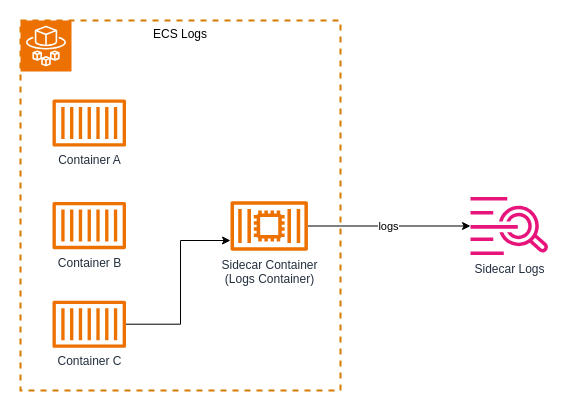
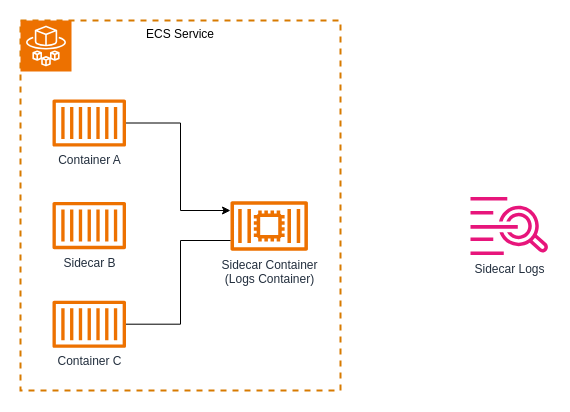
  <mxCell id="0" />
  <mxCell id="1" parent="0" />
- <mxCell id="2" value="ECS Logs" style="rounded=0;whiteSpace=wrap;html=1;fillColor=none;dashed=1;strokeWidth=2;strokeColor=#d77a00;labelPosition=center;verticalLabelPosition=middle;align=center;verticalAlign=top;" vertex="1" parent="1"><mxGeometry x="20" y="20" width="320" height="370" as="geometry" /></mxCell>
- <mxCell id="3" value="logs" style="edgeStyle=orthogonalEdgeStyle;rounded=0;orthogonalLoop=1;jettySize=auto;html=1;" edge="1" parent="1" source="4" target="6"><mxGeometry relative="1" as="geometry" /></mxCell>
+ <mxCell id="2" value="ECS Service" style="rounded=0;whiteSpace=wrap;html=1;fillColor=none;dashed=1;strokeWidth=2;strokeColor=#d77a00;labelPosition=center;verticalLabelPosition=middle;align=center;verticalAlign=top;" vertex="1" parent="1"><mxGeometry x="20" y="20" width="320" height="370" as="geometry" /></mxCell>
  <mxCell id="4" value="Sidecar Container&lt;br&gt;(Logs Container)" style="sketch=0;outlineConnect=0;fontColor=#232F3E;gradientColor=none;fillColor=#ED7100;strokeColor=none;dashed=0;verticalLabelPosition=bottom;verticalAlign=top;align=center;html=1;fontSize=12;fontStyle=0;aspect=fixed;pointerEvents=1;shape=mxgraph.aws4.container_2;labelPosition=center;spacingLeft=0;" vertex="1" parent="1"><mxGeometry x="230" y="200.5" width="77.42" height="50" as="geometry" /></mxCell>
  <mxCell id="5" value="" style="sketch=0;points=[[0,0,0],[0.25,0,0],[0.5,0,0],[0.75,0,0],[1,0,0],[0,1,0],[0.25,1,0],[0.5,1,0],[0.75,1,0],[1,1,0],[0,0.25,0],[0,0.5,0],[0,0.75,0],[1,0.25,0],[1,0.5,0],[1,0.75,0]];outlineConnect=0;fontColor=#232F3E;fillColor=#ED7100;strokeColor=#ffffff;dashed=0;verticalLabelPosition=bottom;verticalAlign=top;align=center;html=1;fontSize=12;fontStyle=0;aspect=fixed;shape=mxgraph.aws4.resourceIcon;resIcon=mxgraph.aws4.fargate;" vertex="1" parent="1"><mxGeometry x="20" y="20" width="51" height="51" as="geometry" /></mxCell>
  <mxCell id="6" value="Sidecar Logs" style="sketch=0;outlineConnect=0;fontColor=#232F3E;gradientColor=none;fillColor=#E7157B;strokeColor=none;dashed=0;verticalLabelPosition=bottom;verticalAlign=top;align=center;html=1;fontSize=12;fontStyle=0;aspect=fixed;pointerEvents=1;shape=mxgraph.aws4.cloudwatch_logs;" vertex="1" parent="1"><mxGeometry x="470" y="196.5" width="78" height="58" as="geometry" /></mxCell>
- <mxCell id="7" value="Container B" style="sketch=0;outlineConnect=0;fontColor=#232F3E;gradientColor=none;fillColor=#ED7100;strokeColor=none;dashed=0;verticalLabelPosition=bottom;verticalAlign=top;align=center;html=1;fontSize=12;fontStyle=0;aspect=fixed;pointerEvents=1;shape=mxgraph.aws4.container_1;" vertex="1" parent="1"><mxGeometry x="52" y="201.31" width="73.49" height="47.46" as="geometry" /></mxCell>
- <mxCell id="8" style="edgeStyle=orthogonalEdgeStyle;rounded=0;orthogonalLoop=1;jettySize=auto;html=1;" edge="1" parent="1" source="9" target="4"><mxGeometry relative="1" as="geometry"><Array as="points"><mxPoint x="180" y="324" /><mxPoint x="180" y="240" /></Array></mxGeometry></mxCell>
+ <mxCell id="7" value="Sidecar B" style="sketch=0;outlineConnect=0;fontColor=#232F3E;gradientColor=none;fillColor=#ED7100;strokeColor=none;dashed=0;verticalLabelPosition=bottom;verticalAlign=top;align=center;html=1;fontSize=12;fontStyle=0;aspect=fixed;pointerEvents=1;shape=mxgraph.aws4.container_1;" vertex="1" parent="1"><mxGeometry x="52" y="201.31" width="73.49" height="47.46" as="geometry" /></mxCell>
+ <mxCell id="8" style="edgeStyle=orthogonalEdgeStyle;rounded=0;orthogonalLoop=1;jettySize=auto;html=1;endArrow=none;" edge="1" parent="1" source="9" target="4"><mxGeometry relative="1" as="geometry"><Array as="points"><mxPoint x="180" y="324" /><mxPoint x="180" y="240" /></Array></mxGeometry></mxCell>
  <mxCell id="9" value="Container C" style="sketch=0;outlineConnect=0;fontColor=#232F3E;gradientColor=none;fillColor=#ED7100;strokeColor=none;dashed=0;verticalLabelPosition=bottom;verticalAlign=top;align=center;html=1;fontSize=12;fontStyle=0;aspect=fixed;pointerEvents=1;shape=mxgraph.aws4.container_1;" vertex="1" parent="1"><mxGeometry x="52" y="300" width="73.49" height="47.46" as="geometry" /></mxCell>
+ <mxCell id="10" style="edgeStyle=orthogonalEdgeStyle;rounded=0;orthogonalLoop=1;jettySize=auto;html=1;" edge="1" parent="1" source="11" target="4"><mxGeometry relative="1" as="geometry"><Array as="points"><mxPoint x="180" y="123" /><mxPoint x="180" y="210" /></Array></mxGeometry></mxCell>
  <mxCell id="11" value="Container A" style="sketch=0;outlineConnect=0;fontColor=#232F3E;gradientColor=none;fillColor=#ED7100;strokeColor=none;dashed=0;verticalLabelPosition=bottom;verticalAlign=top;align=center;html=1;fontSize=12;fontStyle=0;aspect=fixed;pointerEvents=1;shape=mxgraph.aws4.container_1;" vertex="1" parent="1"><mxGeometry x="52" y="98.77" width="73.49" height="47.46" as="geometry" /></mxCell>
